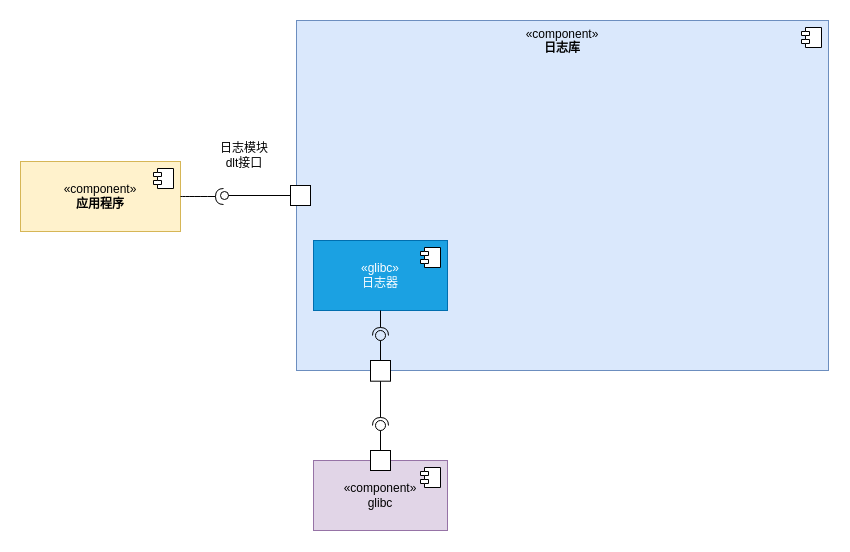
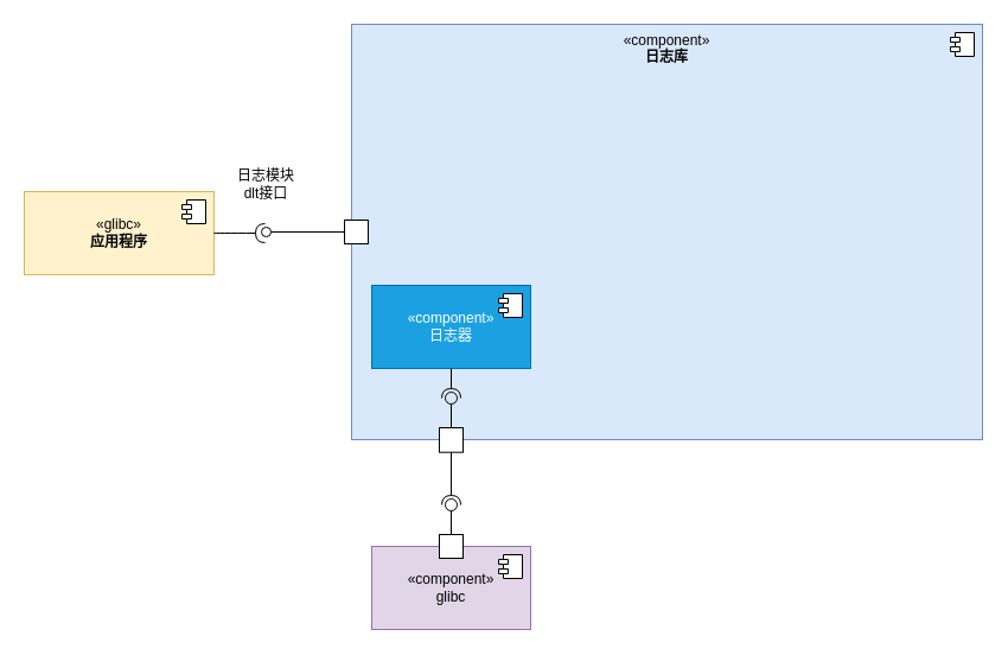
  <mxCell id="0" />
  <mxCell id="1" parent="0" />
  <mxCell id="2" value="«component»&lt;br&gt;&lt;b&gt;日志库&lt;/b&gt;" style="html=1;dropTarget=0;whiteSpace=wrap;fillColor=#dae8fc;strokeColor=#6c8ebf;verticalAlign=top;" vertex="1" parent="1"><mxGeometry x="296" y="20" width="532" height="350" as="geometry" /></mxCell>
  <mxCell id="3" value="" style="shape=module;jettyWidth=8;jettyHeight=4;" vertex="1" parent="2"><mxGeometry x="1" width="20" height="20" relative="1" as="geometry"><mxPoint x="-27" y="7" as="offset" /></mxGeometry></mxCell>
  <mxCell id="4" value="" style="html=1;rounded=0;direction=north;" vertex="1" parent="1"><mxGeometry x="290" y="185" width="20" height="20" as="geometry" /></mxCell>
  <mxCell id="5" value="" style="endArrow=none;html=1;rounded=0;align=center;verticalAlign=top;endFill=0;labelBackgroundColor=none;endSize=2;" edge="1" source="6" target="4" parent="1"><mxGeometry relative="1" as="geometry" /></mxCell>
  <mxCell id="6" value="" style="ellipse;html=1;fontSize=11;align=center;fillColor=none;points=[];aspect=fixed;resizable=0;verticalAlign=bottom;labelPosition=center;verticalLabelPosition=top;flipH=1;" vertex="1" parent="1"><mxGeometry x="220" y="191" width="8" height="8" as="geometry" /></mxCell>
- <mxCell id="7" value="日志模块dlt接口" style="text;html=1;align=center;verticalAlign=middle;whiteSpace=wrap;rounded=0;" vertex="1" parent="1"><mxGeometry x="214" y="140" width="60" height="30" as="geometry" /></mxCell>
+ <mxCell id="7" value="日志模块dlt接口" style="text;html=1;align=center;verticalAlign=middle;whiteSpace=wrap;rounded=0;" vertex="1" parent="1"><mxGeometry x="194" y="140" width="60" height="30" as="geometry" /></mxCell>
  <mxCell id="8" value="" style="ellipse;whiteSpace=wrap;html=1;align=center;aspect=fixed;fillColor=none;strokeColor=none;resizable=0;perimeter=centerPerimeter;rotatable=0;allowArrows=0;points=[];outlineConnect=1;" vertex="1" parent="1"><mxGeometry x="80" y="240" width="10" height="10" as="geometry" /></mxCell>
- <mxCell id="9" value="«component»&lt;br&gt;&lt;b&gt;应用程序&lt;/b&gt;" style="html=1;dropTarget=0;whiteSpace=wrap;fillColor=#fff2cc;strokeColor=#d6b656;" vertex="1" parent="1"><mxGeometry x="20" y="161" width="160" height="70" as="geometry" /></mxCell>
+ <mxCell id="9" value="«glibc»&lt;br&gt;&lt;b&gt;应用程序&lt;/b&gt;" style="html=1;dropTarget=0;whiteSpace=wrap;fillColor=#fff2cc;strokeColor=#d6b656;" vertex="1" parent="1"><mxGeometry x="20" y="161" width="160" height="70" as="geometry" /></mxCell>
  <mxCell id="10" value="" style="shape=module;jettyWidth=8;jettyHeight=4;" vertex="1" parent="9"><mxGeometry x="1" width="20" height="20" relative="1" as="geometry"><mxPoint x="-27" y="7" as="offset" /></mxGeometry></mxCell>
  <mxCell id="11" value="" style="rounded=0;orthogonalLoop=1;jettySize=auto;html=1;endArrow=halfCircle;endFill=0;endSize=6;strokeWidth=1;sketch=0;fontSize=12;curved=1;exitX=1;exitY=0.5;exitDx=0;exitDy=0;entryX=0.625;entryY=0.625;entryDx=0;entryDy=0;entryPerimeter=0;" edge="1" target="6" parent="1" source="9"><mxGeometry relative="1" as="geometry"><mxPoint x="220" y="200" as="targetPoint" /></mxGeometry></mxCell>
  <mxCell id="12" value="" style="ellipse;whiteSpace=wrap;html=1;align=center;aspect=fixed;fillColor=none;strokeColor=none;resizable=0;perimeter=centerPerimeter;rotatable=0;allowArrows=0;points=[];outlineConnect=1;" vertex="1" parent="1"><mxGeometry x="150" y="191" width="10" height="10" as="geometry" /></mxCell>
  <mxCell id="13" value="" style="html=1;rounded=0;aspect=fixed;" vertex="1" parent="1"><mxGeometry x="370" y="360" width="20" height="20.69" as="geometry" /></mxCell>
  <mxCell id="14" value="«component»&lt;div&gt;glibc&lt;/div&gt;" style="html=1;dropTarget=0;whiteSpace=wrap;fillColor=#e1d5e7;strokeColor=#9673a6;" vertex="1" parent="1"><mxGeometry x="313" y="460" width="134" height="70" as="geometry" /></mxCell>
  <mxCell id="15" value="" style="shape=module;jettyWidth=8;jettyHeight=4;" vertex="1" parent="14"><mxGeometry x="1" width="20" height="20" relative="1" as="geometry"><mxPoint x="-27" y="7" as="offset" /></mxGeometry></mxCell>
  <mxCell id="16" value="" style="ellipse;whiteSpace=wrap;html=1;align=center;aspect=fixed;fillColor=none;strokeColor=none;resizable=0;perimeter=centerPerimeter;rotatable=0;allowArrows=0;points=[];outlineConnect=1;" vertex="1" parent="1"><mxGeometry x="250" y="410" width="10" height="10" as="geometry" /></mxCell>
  <mxCell id="17" value="" style="html=1;rounded=0;aspect=fixed;" vertex="1" parent="1"><mxGeometry x="370" y="450" width="20" height="20" as="geometry" /></mxCell>
  <mxCell id="18" value="" style="rounded=0;orthogonalLoop=1;jettySize=auto;html=1;endArrow=halfCircle;endFill=0;endSize=6;strokeWidth=1;sketch=0;exitX=0.5;exitY=1;exitDx=0;exitDy=0;" edge="1" target="20" parent="1" source="13"><mxGeometry relative="1" as="geometry"><mxPoint x="275" y="425" as="sourcePoint" /></mxGeometry></mxCell>
  <mxCell id="19" value="" style="rounded=0;orthogonalLoop=1;jettySize=auto;html=1;endArrow=oval;endFill=0;sketch=0;sourcePerimeterSpacing=0;targetPerimeterSpacing=0;endSize=10;exitX=0.5;exitY=0;exitDx=0;exitDy=0;" edge="1" target="20" parent="1" source="17"><mxGeometry relative="1" as="geometry"><mxPoint x="235" y="425" as="sourcePoint" /></mxGeometry></mxCell>
  <mxCell id="20" value="" style="ellipse;whiteSpace=wrap;html=1;align=center;aspect=fixed;fillColor=none;strokeColor=none;resizable=0;perimeter=centerPerimeter;rotatable=0;allowArrows=0;points=[];outlineConnect=1;" vertex="1" parent="1"><mxGeometry x="375" y="420" width="10" height="10" as="geometry" /></mxCell>
- <mxCell id="21" value="«glibc»&lt;div&gt;日志器&lt;/div&gt;" style="html=1;dropTarget=0;whiteSpace=wrap;fillColor=#1ba1e2;strokeColor=#006EAF;fontColor=#ffffff;" vertex="1" parent="1"><mxGeometry x="313" y="240" width="134" height="70" as="geometry" /></mxCell>
+ <mxCell id="21" value="«component»&lt;div&gt;日志器&lt;/div&gt;" style="html=1;dropTarget=0;whiteSpace=wrap;fillColor=#1ba1e2;strokeColor=#006EAF;fontColor=#ffffff;" vertex="1" parent="1"><mxGeometry x="313" y="240" width="134" height="70" as="geometry" /></mxCell>
  <mxCell id="22" value="" style="shape=module;jettyWidth=8;jettyHeight=4;" vertex="1" parent="21"><mxGeometry x="1" width="20" height="20" relative="1" as="geometry"><mxPoint x="-27" y="7" as="offset" /></mxGeometry></mxCell>
  <mxCell id="23" value="" style="rounded=0;orthogonalLoop=1;jettySize=auto;html=1;endArrow=halfCircle;endFill=0;endSize=6;strokeWidth=1;sketch=0;exitX=0.5;exitY=1;exitDx=0;exitDy=0;" edge="1" target="25" parent="1" source="21"><mxGeometry relative="1" as="geometry"><mxPoint x="447" y="335" as="sourcePoint" /></mxGeometry></mxCell>
  <mxCell id="24" value="" style="rounded=0;orthogonalLoop=1;jettySize=auto;html=1;endArrow=oval;endFill=0;sketch=0;sourcePerimeterSpacing=0;targetPerimeterSpacing=0;endSize=10;exitX=0.5;exitY=0;exitDx=0;exitDy=0;" edge="1" target="25" parent="1" source="13"><mxGeometry relative="1" as="geometry"><mxPoint x="407" y="335" as="sourcePoint" /></mxGeometry></mxCell>
  <mxCell id="25" value="" style="ellipse;whiteSpace=wrap;html=1;align=center;aspect=fixed;fillColor=none;strokeColor=none;resizable=0;perimeter=centerPerimeter;rotatable=0;allowArrows=0;points=[];outlineConnect=1;" vertex="1" parent="1"><mxGeometry x="375" y="330" width="10" height="10" as="geometry" /></mxCell>
